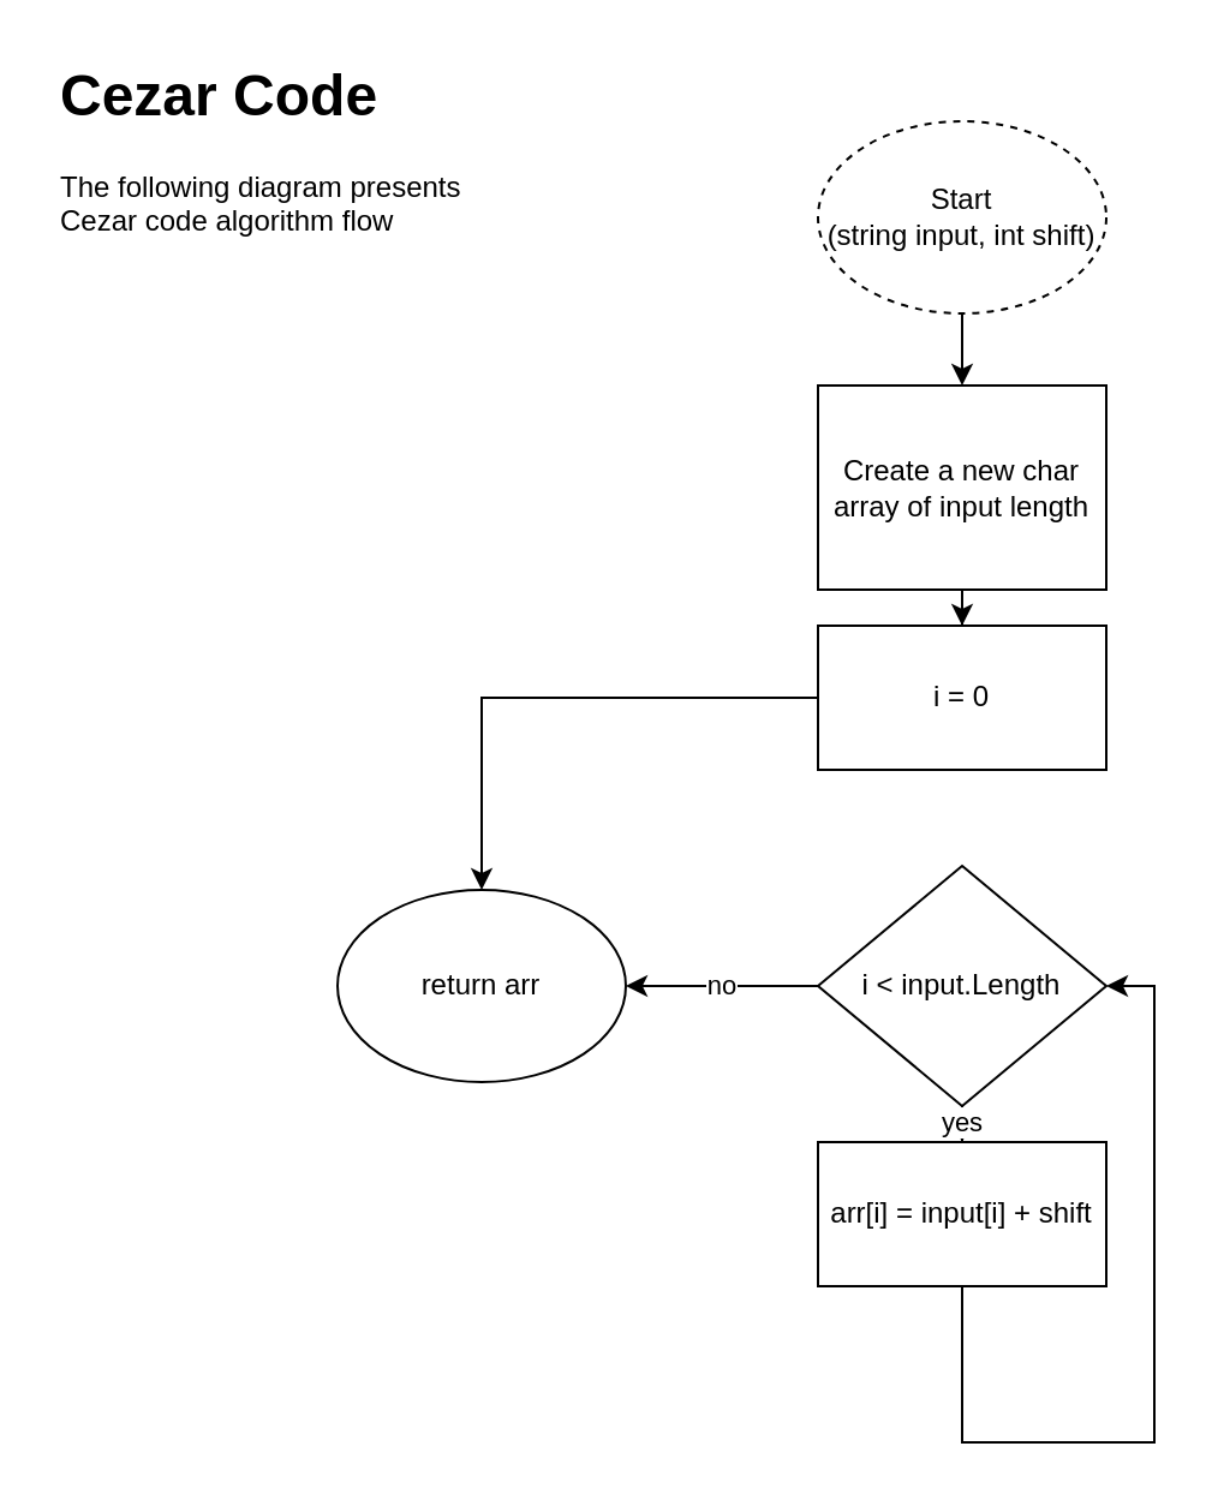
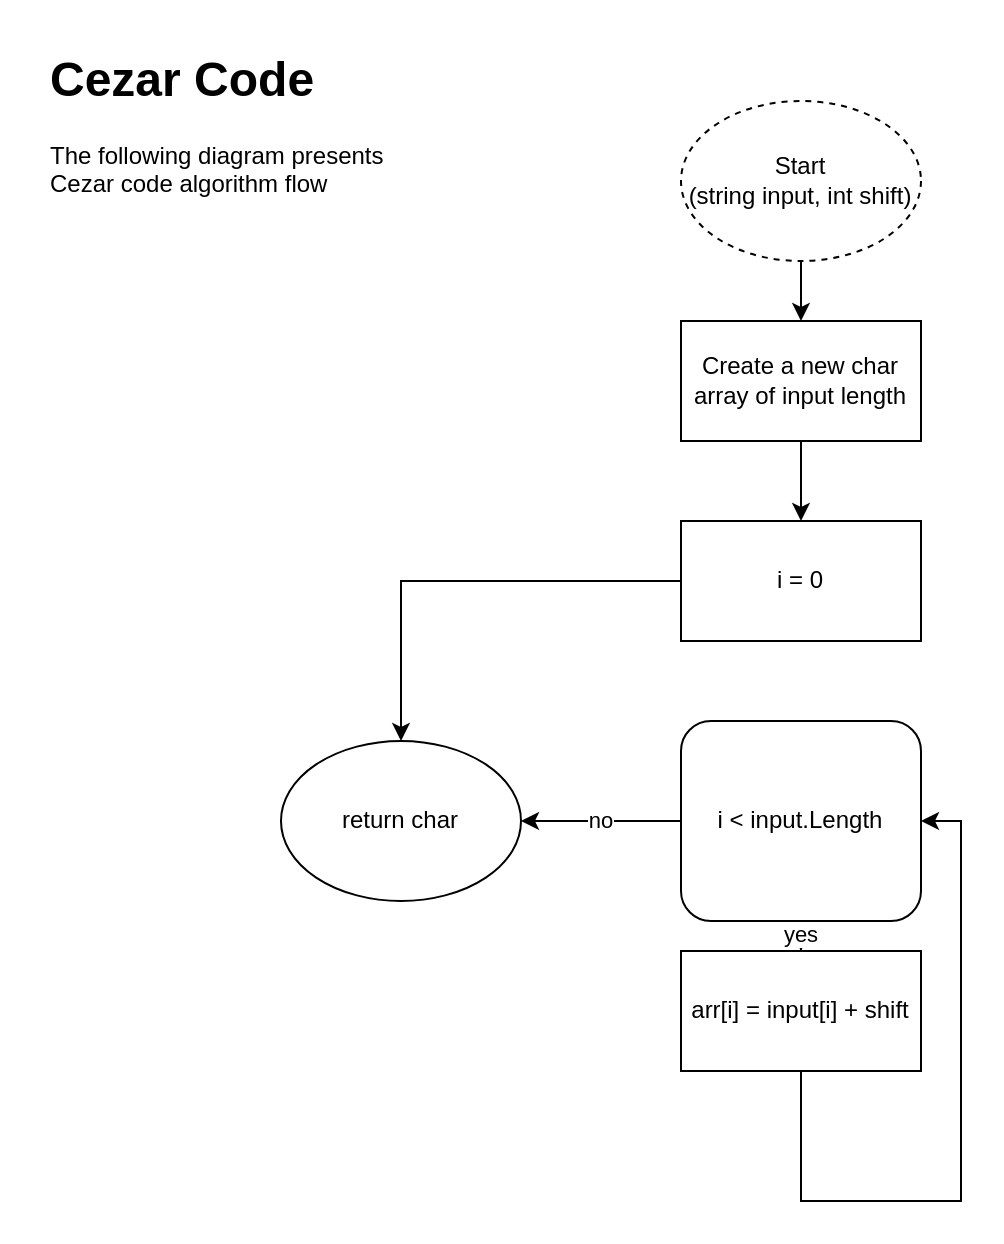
  <mxCell id="0" />
  <mxCell id="1" parent="0" />
  <mxCell id="2" value="&lt;h1&gt;Cezar Code&lt;br&gt;&lt;/h1&gt;&lt;p&gt;The following diagram presents Cezar code algorithm flow&lt;br&gt;&lt;/p&gt;" style="text;html=1;strokeColor=none;fillColor=none;spacing=5;spacingTop=-20;whiteSpace=wrap;overflow=hidden;rounded=0;" vertex="1" parent="1"><mxGeometry x="20" y="20" width="190" height="120" as="geometry" /></mxCell>
  <mxCell id="3" value="" style="edgeStyle=orthogonalEdgeStyle;rounded=0;orthogonalLoop=1;jettySize=auto;html=1;" edge="1" parent="1" source="4" target="6"><mxGeometry relative="1" as="geometry" /></mxCell>
  <mxCell id="4" value="&lt;div&gt;Start&lt;/div&gt;(string input, int shift)" style="ellipse;whiteSpace=wrap;html=1;dashed=1;" vertex="1" parent="1"><mxGeometry x="340" y="50" width="120" height="80" as="geometry" /></mxCell>
  <mxCell id="5" value="" style="edgeStyle=orthogonalEdgeStyle;rounded=0;orthogonalLoop=1;jettySize=auto;html=1;" edge="1" parent="1" source="6" target="8"><mxGeometry relative="1" as="geometry" /></mxCell>
- <mxCell id="6" value="Create a new char array of input length" style="rounded=0;whiteSpace=wrap;html=1;" vertex="1" parent="1"><mxGeometry x="340" y="160" width="120" height="85" as="geometry" /></mxCell>
+ <mxCell id="6" value="Create a new char array of input length" style="rounded=0;whiteSpace=wrap;html=1;" vertex="1" parent="1"><mxGeometry x="340" y="160" width="120" height="60" as="geometry" /></mxCell>
  <mxCell id="7" value="" style="edgeStyle=orthogonalEdgeStyle;rounded=0;orthogonalLoop=1;jettySize=auto;html=1;" edge="1" parent="1" source="8" target="14"><mxGeometry relative="1" as="geometry" /></mxCell>
  <mxCell id="8" value="i = 0" style="rounded=0;whiteSpace=wrap;html=1;" vertex="1" parent="1"><mxGeometry x="340" y="260" width="120" height="60" as="geometry" /></mxCell>
  <mxCell id="9" value="yes" style="edgeStyle=orthogonalEdgeStyle;rounded=0;orthogonalLoop=1;jettySize=auto;html=1;" edge="1" parent="1" source="11" target="13"><mxGeometry relative="1" as="geometry" /></mxCell>
  <mxCell id="10" value="no" style="edgeStyle=orthogonalEdgeStyle;rounded=0;orthogonalLoop=1;jettySize=auto;html=1;" edge="1" parent="1" source="11" target="14"><mxGeometry relative="1" as="geometry" /></mxCell>
- <mxCell id="11" value="i &amp;lt; input.Length" style="rhombus;whiteSpace=wrap;html=1;" vertex="1" parent="1"><mxGeometry x="340" y="360" width="120" height="100" as="geometry" /></mxCell>
+ <mxCell id="11" value="i &amp;lt; input.Length" style="whiteSpace=wrap;html=1;rounded=1;" vertex="1" parent="1"><mxGeometry x="340" y="360" width="120" height="100" as="geometry" /></mxCell>
  <mxCell id="12" style="edgeStyle=orthogonalEdgeStyle;rounded=0;orthogonalLoop=1;jettySize=auto;html=1;exitX=0.5;exitY=1;exitDx=0;exitDy=0;entryX=1;entryY=0.5;entryDx=0;entryDy=0;" edge="1" parent="1" source="13" target="11"><mxGeometry relative="1" as="geometry"><Array as="points"><mxPoint x="400" y="600" /><mxPoint x="480" y="600" /><mxPoint x="480" y="410" /></Array></mxGeometry></mxCell>
  <mxCell id="13" value="arr[i] = input[i] + shift" style="rounded=0;whiteSpace=wrap;html=1;" vertex="1" parent="1"><mxGeometry x="340" y="475" width="120" height="60" as="geometry" /></mxCell>
- <mxCell id="14" value="return arr" style="ellipse;whiteSpace=wrap;html=1;" vertex="1" parent="1"><mxGeometry x="140" y="370" width="120" height="80" as="geometry" /></mxCell>
+ <mxCell id="14" value="return char" style="ellipse;whiteSpace=wrap;html=1;" vertex="1" parent="1"><mxGeometry x="140" y="370" width="120" height="80" as="geometry" /></mxCell>
